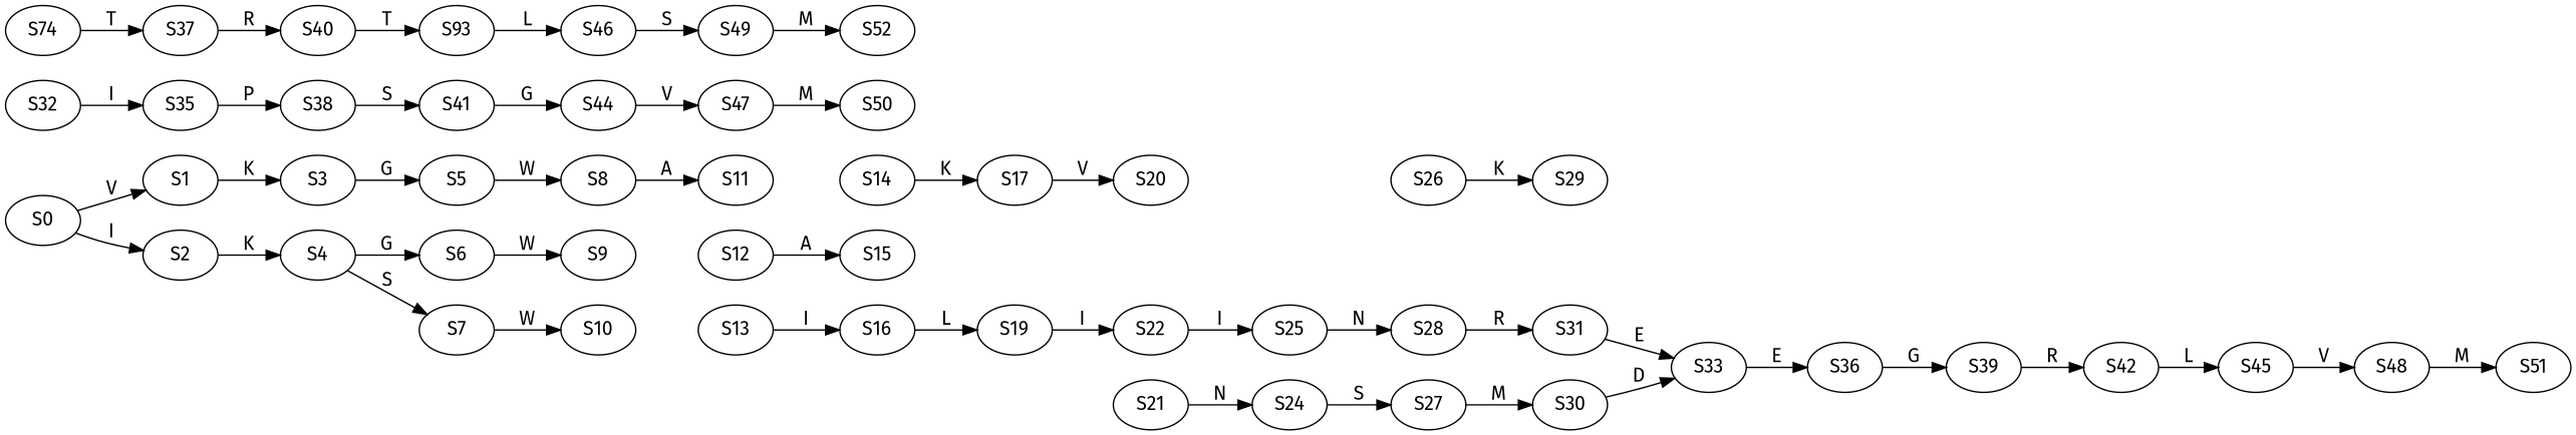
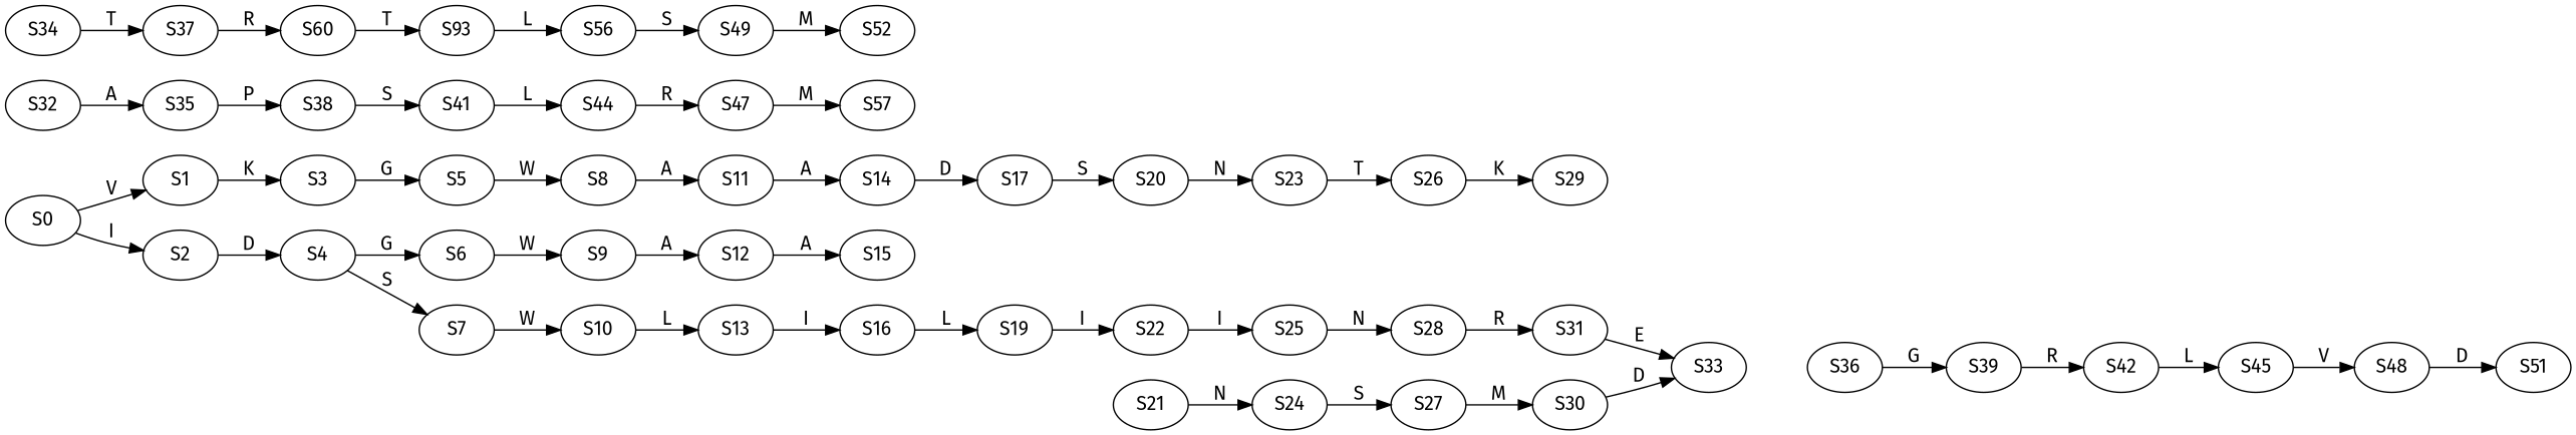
  strict digraph {
    fontname="Fira Sans"
    rankdir=LR
    node [fontname="Fira Sans"]
    edge [fontname="Fira Sans"]
    S0
    S1
    S2
    S3
    S4
    S5
    S6
    S7
    S8
    S9
    S10
    S11
    S12
    S13
    S14
    S15
    S16
    S17
    S19
    S20
    S22
+   S23
    S21
    S24
    S25
    S26
    S27
    S28
    S29
    S30
    S31
    S33
    S32
    S35
    S36
-   S34 [label=S74]
+   S34
    S37
    S38
    S39
-   S40
+   S40 [label=S60]
    S41
    S42
    n43 [label=S93]
    S44
    S45
-   S46
+   S46 [label=S56]
    S47
    S48
    S49
-   S50
+   S50 [label=S57]
    S51
    S52
    S0 -> S1 [label=V]
    S0 -> S2 [label=I]
    S1 -> S3 [label=K]
-   S2 -> S4 [label=K]
+   S2 -> S4 [label=D]
    S3 -> S5 [label=G]
    S4 -> S6 [label=G]
    S4 -> S7 [label=S]
    S5 -> S8 [label=W]
    S6 -> S9 [label=W]
    S7 -> S10 [label=W]
    S8 -> S11 [label=A]
+   S9 -> S12 [label=A]
+   S10 -> S13 [label=L]
+   S11 -> S14 [label=A]
    S12 -> S15 [label=A]
    S13 -> S16 [label=I]
-   S14 -> S17 [label=K]
+   S14 -> S17 [label=D]
    S16 -> S19 [label=L]
-   S17 -> S20 [label=V]
+   S17 -> S20 [label=S]
    S19 -> S22 [label=I]
+   S20 -> S23 [label=N]
    S22 -> S25 [label=I]
+   S23 -> S26 [label=T]
    S21 -> S24 [label=N]
    S24 -> S27 [label=S]
    S25 -> S28 [label=N]
    S26 -> S29 [label=K]
    S27 -> S30 [label=M]
    S28 -> S31 [label=R]
    S30 -> S33 [label=D]
    S31 -> S33 [label=E]
-   S33 -> S36 [label=E]
-   S32 -> S35 [label=I]
+   S32 -> S35 [label=A]
    S35 -> S38 [label=P]
    S36 -> S39 [label=G]
    S34 -> S37 [label=T]
    S37 -> S40 [label=R]
    S38 -> S41 [label=S]
    S39 -> S42 [label=R]
    S40 -> n43 [label=T]
-   S41 -> S44 [label=G]
+   S41 -> S44 [label=L]
    S42 -> S45 [label=L]
    n43 -> S46 [label=L]
-   S44 -> S47 [label=V]
+   S44 -> S47 [label=R]
    S45 -> S48 [label=V]
    S46 -> S49 [label=S]
    S47 -> S50 [label=M]
-   S48 -> S51 [label=M]
+   S48 -> S51 [label=D]
    S49 -> S52 [label=M]
  }
